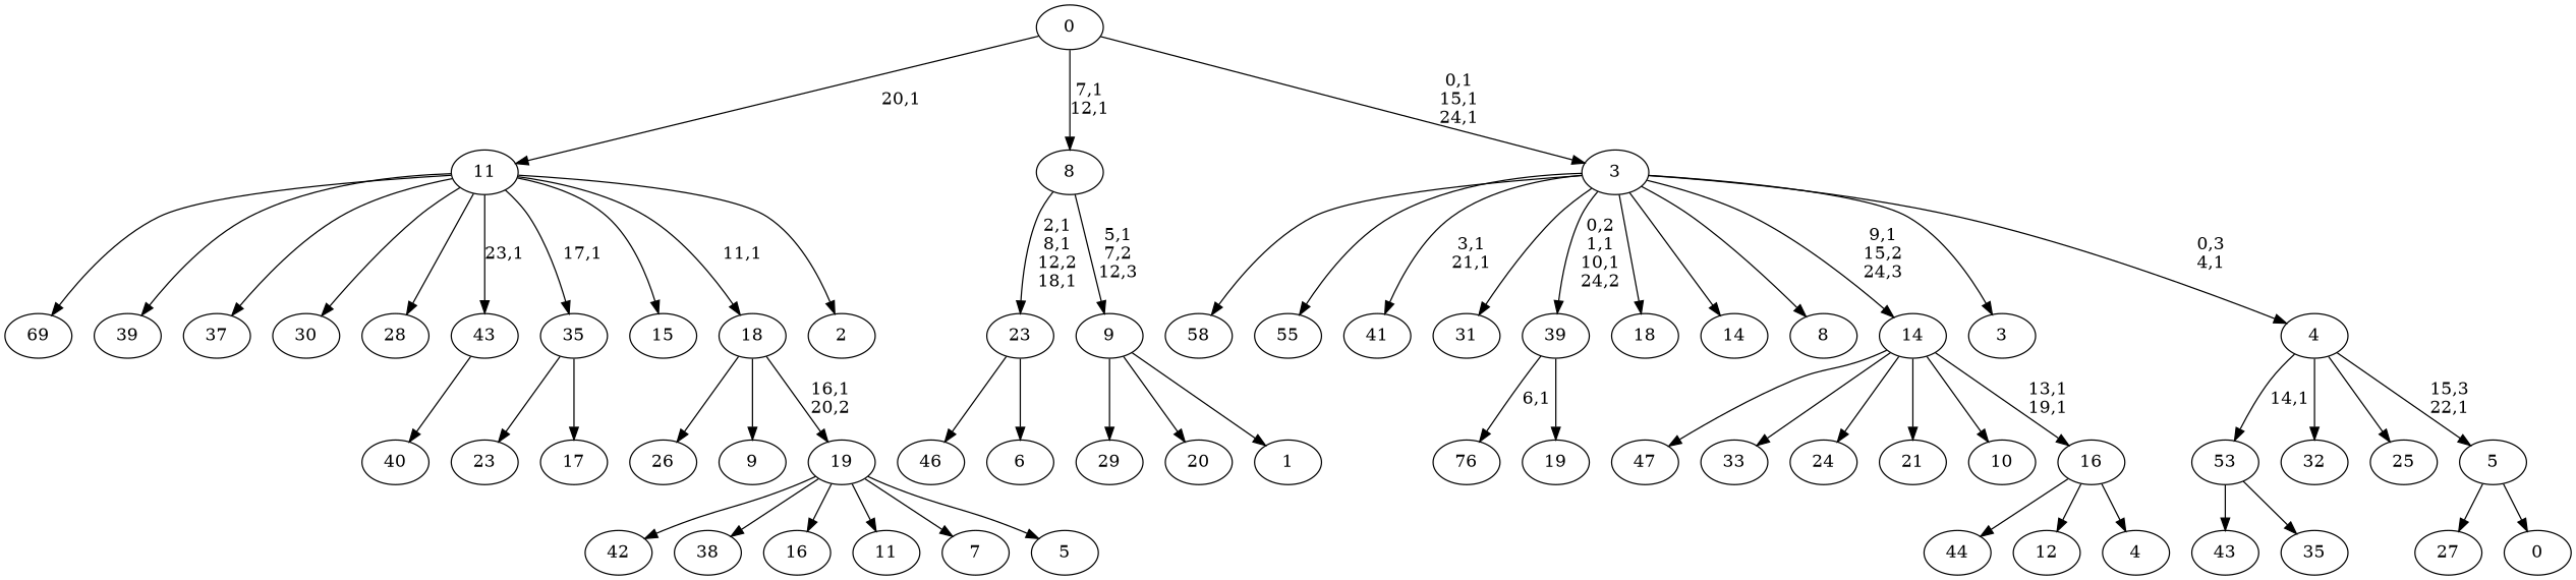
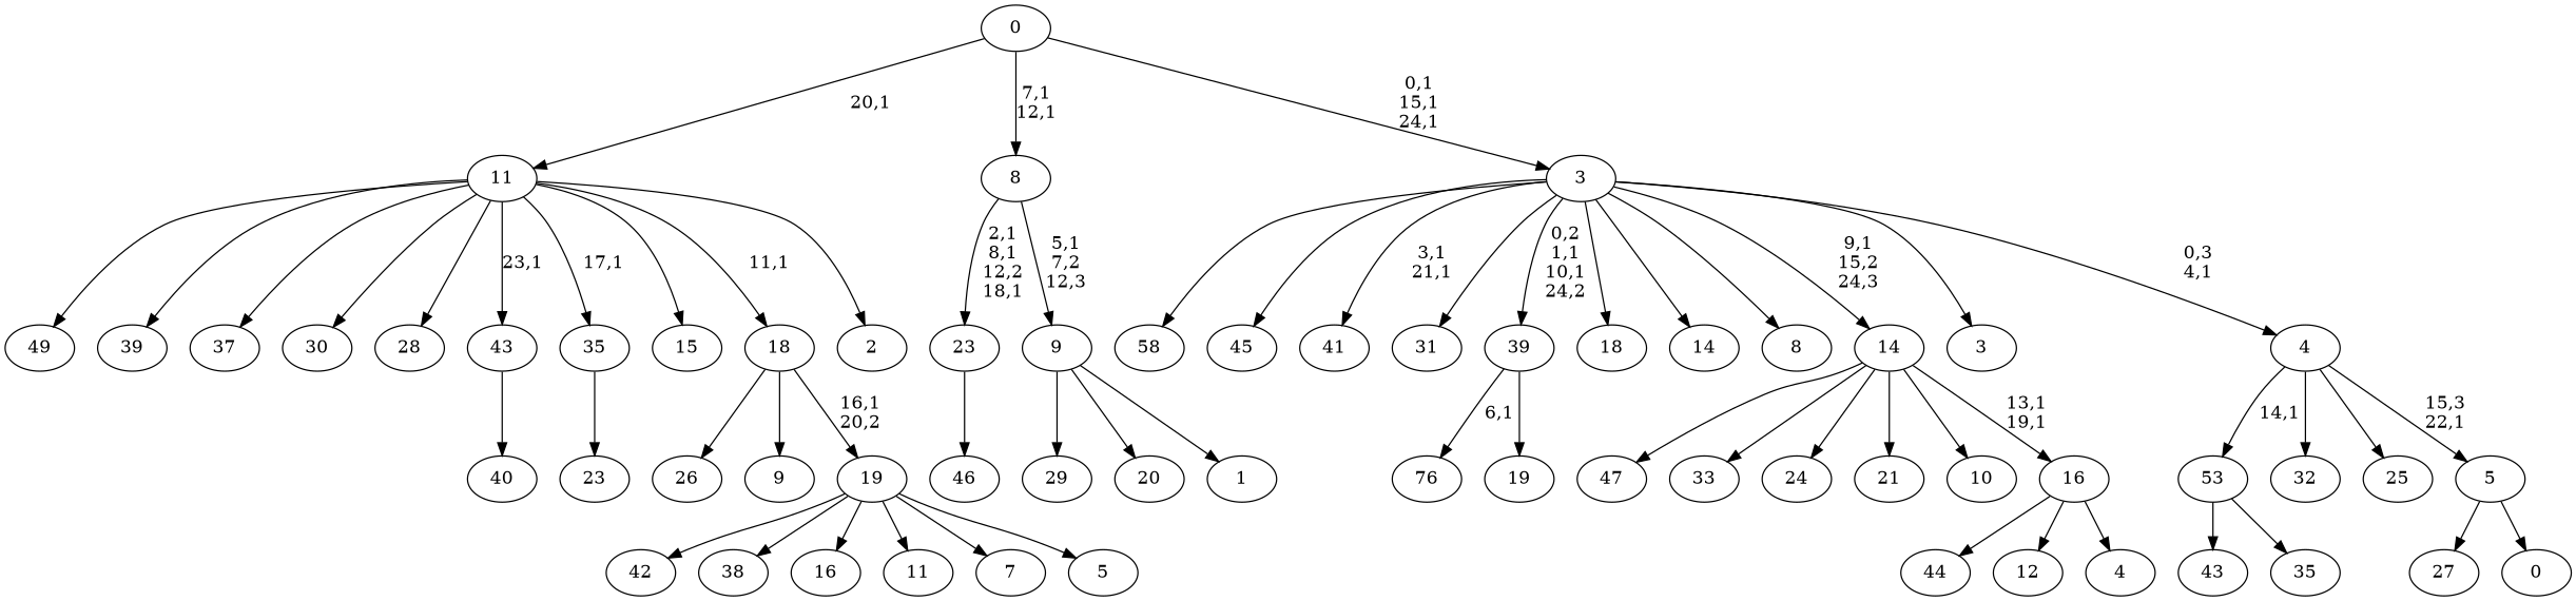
  digraph {
-   n1 [label=69]
+   n1 [label=49]
    n2 [label=58]
    n3 [label=47]
    n4 [label=46]
-   n5 [label=55]
+   n5 [label=45]
    n6 [label=44]
    n7 [label=43]
    n8 [label=42]
    n9 [label=41]
    n10 [label=40]
    n11 [label=39]
    n12 [label=38]
    n13 [label=37]
    n14 [label=76]
    n15 [label=35]
    n16 [label=53]
    n17 [label=33]
    n18 [label=32]
    n19 [label=31]
    n20 [label=30]
    n21 [label=29]
    n22 [label=28]
    n23 [label=27]
    n24 [label=26]
    n25 [label=25]
    n26 [label=24]
    n27 [label=23]
    43
    n29 [label=21]
    n30 [label=20]
    n31 [label=19]
    39
    n33 [label=18]
-   n34 [label=17]
    35
    n36 [label=16]
    n37 [label=15]
    n38 [label=14]
    n39 [label=12]
    n40 [label=11]
    n41 [label=10]
    n42 [label=9]
    n43 [label=8]
    n44 [label=7]
-   n45 [label=6]
    23
    n47 [label=5]
    19
    18
    n50 [label=4]
    16
    14
    n53 [label=3]
    n54 [label=2]
    11
    n56 [label=1]
    9
    8
    n59 [label=0]
    5
    4
    3
    0
    n16 -> n7
    n16 -> n15
    43 -> n10
    39 -> n14 [label="6,1"]
    39 -> n31
    35 -> n27
-   35 -> n34
    23 -> n4
-   23 -> n45
    19 -> n8
    19 -> n12
    19 -> n36
    19 -> n40
    19 -> n44
    19 -> n47
    18 -> n24
    18 -> n42
    18 -> 19 [label="16,1\n20,2"]
    16 -> n6
    16 -> n39
    16 -> n50
    14 -> n3
    14 -> n17
    14 -> n26
    14 -> n29
    14 -> n41
    14 -> 16 [label="13,1\n19,1"]
    11 -> n1
    11 -> n11
    11 -> n13
    11 -> n20
    11 -> n22
    11 -> 43 [label="23,1"]
    11 -> 35 [label="17,1"]
    11 -> n37
    11 -> 18 [label="11,1"]
    11 -> n54
    9 -> n21
    9 -> n30
    9 -> n56
    8 -> 23 [label="2,1\n8,1\n12,2\n18,1"]
    8 -> 9 [label="5,1\n7,2\n12,3"]
    5 -> n23
    5 -> n59
    4 -> n16 [label="14,1"]
    4 -> n18
    4 -> n25
    4 -> 5 [label="15,3\n22,1"]
    3 -> n2
    3 -> n5
    3 -> n9 [label="3,1\n21,1"]
    3 -> n19
    3 -> 39 [label="0,2\n1,1\n10,1\n24,2"]
    3 -> n33
    3 -> n38
    3 -> n43
    3 -> 14 [label="9,1\n15,2\n24,3"]
    3 -> n53
    3 -> 4 [label="0,3\n4,1"]
    0 -> 11 [label="20,1"]
    0 -> 8 [label="7,1\n12,1"]
    0 -> 3 [label="0,1\n15,1\n24,1"]
  }
